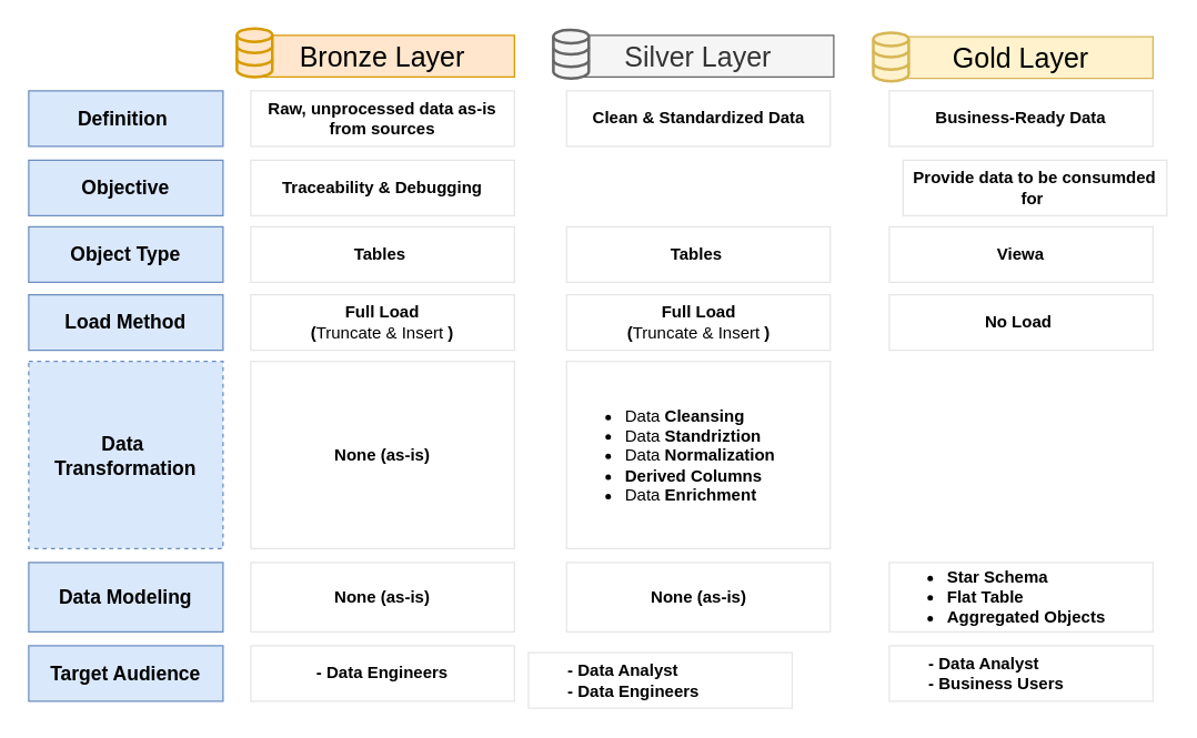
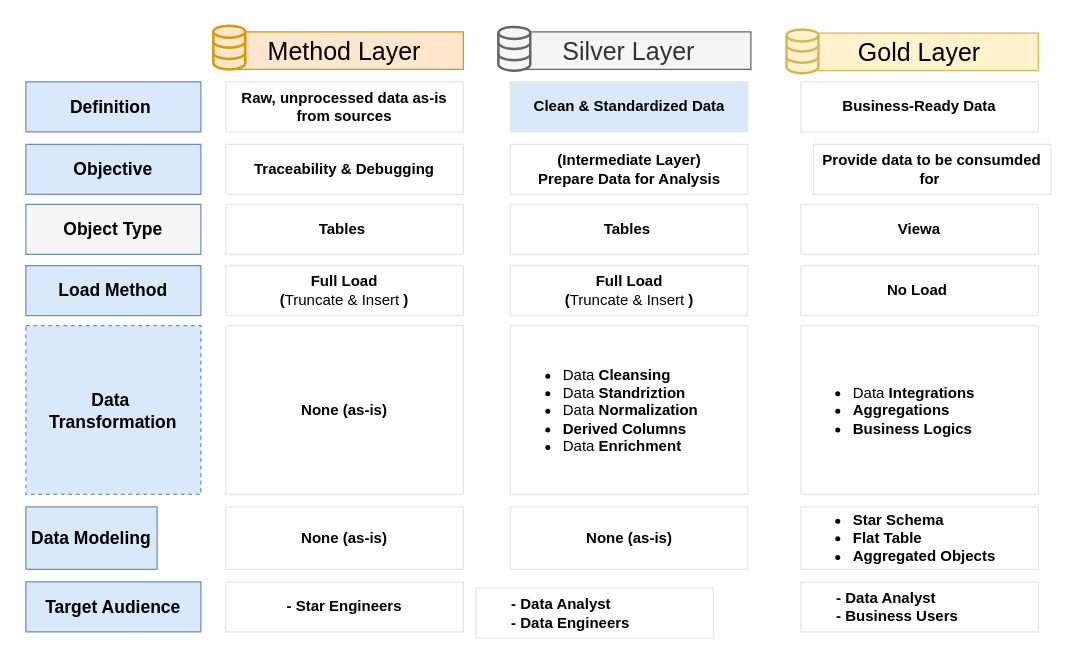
  <mxCell id="0" />
  <mxCell id="1" parent="0" />
- <mxCell id="2" value="Bronze Layer" style="rounded=0;whiteSpace=wrap;html=1;fillColor=#ffe6cc;strokeColor=#d79b00;fontSize=20;" vertex="1" parent="1"><mxGeometry x="180" y="25" width="190" height="30" as="geometry" /></mxCell>
+ <mxCell id="2" value="Method Layer" style="rounded=0;whiteSpace=wrap;html=1;fillColor=#ffe6cc;strokeColor=#d79b00;fontSize=20;" vertex="1" parent="1"><mxGeometry x="180" y="25" width="190" height="30" as="geometry" /></mxCell>
  <mxCell id="3" value="Silver Layer" style="rounded=0;whiteSpace=wrap;html=1;fillColor=#f5f5f5;strokeColor=#666666;fontSize=20;fontColor=#333333;" vertex="1" parent="1"><mxGeometry x="405" y="25" width="195" height="30" as="geometry" /></mxCell>
  <mxCell id="4" value="Gold Layer" style="rounded=0;whiteSpace=wrap;html=1;fillColor=#fff2cc;strokeColor=#d6b656;fontSize=20;" vertex="1" parent="1"><mxGeometry x="640" y="26" width="190" height="30" as="geometry" /></mxCell>
  <mxCell id="5" value="" style="html=1;verticalLabelPosition=bottom;align=center;labelBackgroundColor=#ffffff;verticalAlign=top;strokeWidth=2;strokeColor=#d79b00;shadow=0;dashed=0;shape=mxgraph.ios7.icons.data;fillColor=#ffe6cc;" vertex="1" parent="1"><mxGeometry x="170" y="20" width="25.5" height="35" as="geometry" /></mxCell>
  <mxCell id="6" value="&lt;font style=&quot;font-size: 14px;&quot;&gt;&lt;b&gt;Definition&amp;nbsp;&lt;/b&gt;&lt;/font&gt;" style="rounded=0;whiteSpace=wrap;html=1;fillColor=#dae8fc;strokeColor=#6c8ebf;" vertex="1" parent="1"><mxGeometry x="20" y="65" width="140" height="40" as="geometry" /></mxCell>
  <mxCell id="7" value="&lt;font style=&quot;font-size: 14px;&quot;&gt;&lt;b&gt;Objective&lt;/b&gt;&lt;/font&gt;" style="rounded=0;whiteSpace=wrap;html=1;fillColor=#dae8fc;strokeColor=#6c8ebf;" vertex="1" parent="1"><mxGeometry x="20" y="115" width="140" height="40" as="geometry" /></mxCell>
- <mxCell id="8" value="&lt;font style=&quot;font-size: 14px;&quot;&gt;&lt;b&gt;Object Type&lt;/b&gt;&lt;/font&gt;" style="rounded=0;whiteSpace=wrap;html=1;fillColor=#dae8fc;strokeColor=#6c8ebf;" vertex="1" parent="1"><mxGeometry x="20" y="163" width="140" height="40" as="geometry" /></mxCell>
+ <mxCell id="8" value="&lt;font style=&quot;font-size: 14px;&quot;&gt;&lt;b&gt;Object Type&lt;/b&gt;&lt;/font&gt;" style="rounded=0;whiteSpace=wrap;html=1;fillColor=#f5f5f5;strokeColor=#6c8ebf;" vertex="1" parent="1"><mxGeometry x="20" y="163" width="140" height="40" as="geometry" /></mxCell>
  <mxCell id="9" value="&lt;font style=&quot;font-size: 14px;&quot;&gt;&lt;b&gt;Load Method&lt;/b&gt;&lt;/font&gt;" style="rounded=0;whiteSpace=wrap;html=1;fillColor=#dae8fc;strokeColor=#6c8ebf;" vertex="1" parent="1"><mxGeometry x="20" y="212" width="140" height="40" as="geometry" /></mxCell>
  <mxCell id="10" value="&lt;font style=&quot;font-size: 14px;&quot;&gt;&lt;b&gt;Data&amp;nbsp; Transformation&lt;/b&gt;&lt;/font&gt;" style="rounded=0;whiteSpace=wrap;html=1;fillColor=#dae8fc;strokeColor=#6c8ebf;dashed=1;" vertex="1" parent="1"><mxGeometry x="20" y="260" width="140" height="135" as="geometry" /></mxCell>
- <mxCell id="11" value="&lt;font style=&quot;font-size: 14px;&quot;&gt;&lt;b&gt;Data Modeling&lt;/b&gt;&lt;/font&gt;" style="rounded=0;whiteSpace=wrap;html=1;fillColor=#dae8fc;strokeColor=#6c8ebf;" vertex="1" parent="1"><mxGeometry x="20" y="405" width="140" height="50" as="geometry" /></mxCell>
+ <mxCell id="11" value="&lt;font style=&quot;font-size: 14px;&quot;&gt;&lt;b&gt;Data Modeling&lt;/b&gt;&lt;/font&gt;" style="rounded=0;whiteSpace=wrap;html=1;fillColor=#dae8fc;strokeColor=#6c8ebf;" vertex="1" parent="1"><mxGeometry x="20" y="405" width="105" height="50" as="geometry" /></mxCell>
  <mxCell id="12" value="&lt;font style=&quot;font-size: 14px;&quot;&gt;&lt;b&gt;Target Audience&lt;/b&gt;&lt;/font&gt;" style="rounded=0;whiteSpace=wrap;html=1;fillColor=#dae8fc;strokeColor=#6c8ebf;" vertex="1" parent="1"><mxGeometry x="20" y="465" width="140" height="40" as="geometry" /></mxCell>
  <mxCell id="13" value="&lt;font&gt;&lt;b&gt;Raw, unprocessed data as-is from sources&lt;/b&gt;&lt;/font&gt;" style="rounded=0;whiteSpace=wrap;html=1;strokeColor=#E6E6E6;" vertex="1" parent="1"><mxGeometry x="180" y="65" width="190" height="40" as="geometry" /></mxCell>
  <mxCell id="14" value="&lt;font&gt;&lt;b&gt;Traceability &amp;amp; Debugging&lt;/b&gt;&lt;/font&gt;" style="rounded=0;whiteSpace=wrap;html=1;strokeColor=#E6E6E6;" vertex="1" parent="1"><mxGeometry x="180" y="115" width="190" height="40" as="geometry" /></mxCell>
  <mxCell id="15" value="&lt;font&gt;&lt;b&gt;Tables&amp;nbsp;&lt;/b&gt;&lt;/font&gt;" style="rounded=0;whiteSpace=wrap;html=1;strokeColor=#E6E6E6;" vertex="1" parent="1"><mxGeometry x="180" y="163" width="190" height="40" as="geometry" /></mxCell>
  <mxCell id="16" value="&lt;font&gt;&lt;b&gt;Full Load&lt;/b&gt;&lt;/font&gt;&lt;div&gt;&lt;font&gt;&lt;b&gt;(&lt;/b&gt;Truncate &amp;amp; Insert&amp;nbsp;&lt;b&gt;)&lt;/b&gt;&lt;/font&gt;&lt;/div&gt;" style="rounded=0;whiteSpace=wrap;html=1;strokeColor=#E6E6E6;" vertex="1" parent="1"><mxGeometry x="180" y="212" width="190" height="40" as="geometry" /></mxCell>
  <mxCell id="17" value="&lt;b&gt;None (as-is)&lt;/b&gt;" style="rounded=0;whiteSpace=wrap;html=1;strokeColor=#E6E6E6;" vertex="1" parent="1"><mxGeometry x="180" y="260" width="190" height="135" as="geometry" /></mxCell>
  <mxCell id="18" value="&lt;b&gt;None (as-is)&lt;/b&gt;" style="rounded=0;whiteSpace=wrap;html=1;strokeColor=#E6E6E6;" vertex="1" parent="1"><mxGeometry x="180" y="405" width="190" height="50" as="geometry" /></mxCell>
- <mxCell id="19" value="&lt;b&gt;- Data Engineers&lt;/b&gt;" style="rounded=0;whiteSpace=wrap;html=1;strokeColor=#E6E6E6;" vertex="1" parent="1"><mxGeometry x="180" y="465" width="190" height="40" as="geometry" /></mxCell>
+ <mxCell id="19" value="&lt;b&gt;- Star Engineers&lt;/b&gt;" style="rounded=0;whiteSpace=wrap;html=1;strokeColor=#E6E6E6;" vertex="1" parent="1"><mxGeometry x="180" y="465" width="190" height="40" as="geometry" /></mxCell>
  <mxCell id="20" value="" style="html=1;verticalLabelPosition=bottom;align=center;labelBackgroundColor=#ffffff;verticalAlign=top;strokeWidth=2;strokeColor=#666666;shadow=0;dashed=0;shape=mxgraph.ios7.icons.data;fillColor=#f5f5f5;fontColor=#333333;" vertex="1" parent="1"><mxGeometry x="398" y="21" width="25.5" height="35" as="geometry" /></mxCell>
- <mxCell id="21" value="&lt;font&gt;&lt;b&gt;Clean &amp;amp; Standardized Data&lt;/b&gt;&lt;/font&gt;" style="rounded=0;whiteSpace=wrap;html=1;strokeColor=#E6E6E6;" vertex="1" parent="1"><mxGeometry x="407.5" y="65" width="190" height="40" as="geometry" /></mxCell>
+ <mxCell id="21" value="&lt;font&gt;&lt;b&gt;Clean &amp;amp; Standardized Data&lt;/b&gt;&lt;/font&gt;" style="rounded=0;whiteSpace=wrap;html=1;strokeColor=#E6E6E6;fillColor=#dae8fc;" vertex="1" parent="1"><mxGeometry x="407.5" y="65" width="190" height="40" as="geometry" /></mxCell>
+ <mxCell id="22" value="&lt;b&gt;(Intermediate Layer)&lt;/b&gt;&lt;div&gt;&lt;b&gt;Prepare Data for Analysis&lt;/b&gt;&lt;/div&gt;" style="rounded=0;whiteSpace=wrap;html=1;strokeColor=#E6E6E6;" vertex="1" parent="1"><mxGeometry x="407.5" y="115" width="190" height="40" as="geometry" /></mxCell>
  <mxCell id="23" value="&lt;font&gt;&lt;b&gt;Tables&amp;nbsp;&lt;/b&gt;&lt;/font&gt;" style="rounded=0;whiteSpace=wrap;html=1;strokeColor=#E6E6E6;" vertex="1" parent="1"><mxGeometry x="407.5" y="163" width="190" height="40" as="geometry" /></mxCell>
  <mxCell id="24" value="&lt;font&gt;&lt;b&gt;Full Load&lt;/b&gt;&lt;/font&gt;&lt;div&gt;&lt;font&gt;&lt;b&gt;(&lt;/b&gt;Truncate &amp;amp; Insert&amp;nbsp;&lt;b&gt;)&lt;/b&gt;&lt;/font&gt;&lt;/div&gt;" style="rounded=0;whiteSpace=wrap;html=1;strokeColor=#E6E6E6;" vertex="1" parent="1"><mxGeometry x="407.5" y="212" width="190" height="40" as="geometry" /></mxCell>
  <mxCell id="25" value="&lt;ul style=&quot;&quot;&gt;&lt;li&gt;Data &lt;b&gt;Cleansing&lt;/b&gt;&lt;/li&gt;&lt;li&gt;Data &lt;b&gt;Standriztion&lt;/b&gt;&lt;/li&gt;&lt;li&gt;Data &lt;b&gt;Normalization&lt;/b&gt;&lt;/li&gt;&lt;li&gt;&lt;b&gt;Derived Columns&lt;/b&gt;&lt;/li&gt;&lt;li&gt;Data &lt;b&gt;Enrichment&lt;/b&gt;&lt;/li&gt;&lt;/ul&gt;" style="rounded=0;whiteSpace=wrap;html=1;strokeColor=#E6E6E6;align=left;" vertex="1" parent="1"><mxGeometry x="407.5" y="260" width="190" height="135" as="geometry" /></mxCell>
  <mxCell id="26" value="&lt;b&gt;None (as-is)&lt;/b&gt;" style="rounded=0;whiteSpace=wrap;html=1;strokeColor=#E6E6E6;" vertex="1" parent="1"><mxGeometry x="407.5" y="405" width="190" height="50" as="geometry" /></mxCell>
  <mxCell id="27" value="&lt;div&gt;&lt;b&gt;&lt;span style=&quot;white-space: pre;&quot;&gt;&#09;&lt;/span&gt;- Data Analyst&lt;/b&gt;&lt;/div&gt;&lt;b&gt;&lt;span style=&quot;white-space: pre;&quot;&gt;&#09;&lt;/span&gt;-&lt;/b&gt;&lt;b style=&quot;background-color: transparent; color: light-dark(rgb(0, 0, 0), rgb(255, 255, 255));&quot;&gt;&amp;nbsp;Data Engineers&lt;/b&gt;" style="rounded=0;whiteSpace=wrap;html=1;strokeColor=#E6E6E6;align=left;" vertex="1" parent="1"><mxGeometry x="380" y="470" width="190" height="40" as="geometry" /></mxCell>
  <mxCell id="28" value="" style="html=1;verticalLabelPosition=bottom;align=center;labelBackgroundColor=#ffffff;verticalAlign=top;strokeWidth=2;strokeColor=#d6b656;shadow=0;dashed=0;shape=mxgraph.ios7.icons.data;fillColor=#fff2cc;" vertex="1" parent="1"><mxGeometry x="628.5" y="23" width="25.5" height="35" as="geometry" /></mxCell>
  <mxCell id="29" value="&lt;font&gt;&lt;b&gt;Business-Ready Data&lt;/b&gt;&lt;/font&gt;" style="rounded=0;whiteSpace=wrap;html=1;strokeColor=#E6E6E6;" vertex="1" parent="1"><mxGeometry x="640" y="65" width="190" height="40" as="geometry" /></mxCell>
  <mxCell id="30" value="&lt;b&gt;Provide data to be consumded for&amp;nbsp;&lt;/b&gt;" style="rounded=0;whiteSpace=wrap;html=1;strokeColor=#E6E6E6;" vertex="1" parent="1"><mxGeometry x="650" y="115" width="190" height="40" as="geometry" /></mxCell>
  <mxCell id="31" value="&lt;font&gt;&lt;b&gt;Viewa&lt;/b&gt;&lt;/font&gt;" style="rounded=0;whiteSpace=wrap;html=1;strokeColor=#E6E6E6;" vertex="1" parent="1"><mxGeometry x="640" y="163" width="190" height="40" as="geometry" /></mxCell>
  <mxCell id="32" value="&lt;b&gt;No Load&amp;nbsp;&lt;/b&gt;" style="rounded=0;whiteSpace=wrap;html=1;strokeColor=#E6E6E6;" vertex="1" parent="1"><mxGeometry x="640" y="212" width="190" height="40" as="geometry" /></mxCell>
+ <mxCell id="33" value="&lt;ul style=&quot;&quot;&gt;&lt;li&gt;Data&lt;b&gt; Integrations&lt;/b&gt;&lt;/li&gt;&lt;li&gt;&lt;b&gt;Aggregations&lt;/b&gt;&lt;/li&gt;&lt;li&gt;&lt;b&gt;Business Logics&lt;/b&gt;&lt;/li&gt;&lt;/ul&gt;" style="rounded=0;whiteSpace=wrap;html=1;strokeColor=#E6E6E6;align=left;" vertex="1" parent="1"><mxGeometry x="640" y="260" width="190" height="135" as="geometry" /></mxCell>
  <mxCell id="34" value="&lt;ul style=&quot;&quot;&gt;&lt;li&gt;&lt;b&gt;Star Schema&lt;/b&gt;&lt;/li&gt;&lt;li&gt;&lt;b&gt;Flat Table&amp;nbsp;&lt;/b&gt;&lt;/li&gt;&lt;li&gt;&lt;b&gt;Aggregated Objects&lt;/b&gt;&lt;/li&gt;&lt;/ul&gt;" style="rounded=0;whiteSpace=wrap;html=1;strokeColor=#E6E6E6;align=left;" vertex="1" parent="1"><mxGeometry x="640" y="405" width="190" height="50" as="geometry" /></mxCell>
  <mxCell id="35" value="&lt;div&gt;&lt;b&gt;&lt;span style=&quot;white-space: pre;&quot;&gt;&#09;&lt;/span&gt;- Data Analyst&lt;/b&gt;&lt;/div&gt;&lt;b&gt;&lt;span style=&quot;white-space: pre;&quot;&gt;&#09;&lt;/span&gt;-&lt;/b&gt;&lt;b style=&quot;background-color: transparent; color: light-dark(rgb(0, 0, 0), rgb(255, 255, 255));&quot;&gt;&amp;nbsp;Business Users&lt;/b&gt;" style="rounded=0;whiteSpace=wrap;html=1;strokeColor=#E6E6E6;align=left;" vertex="1" parent="1"><mxGeometry x="640" y="465" width="190" height="40" as="geometry" /></mxCell>
